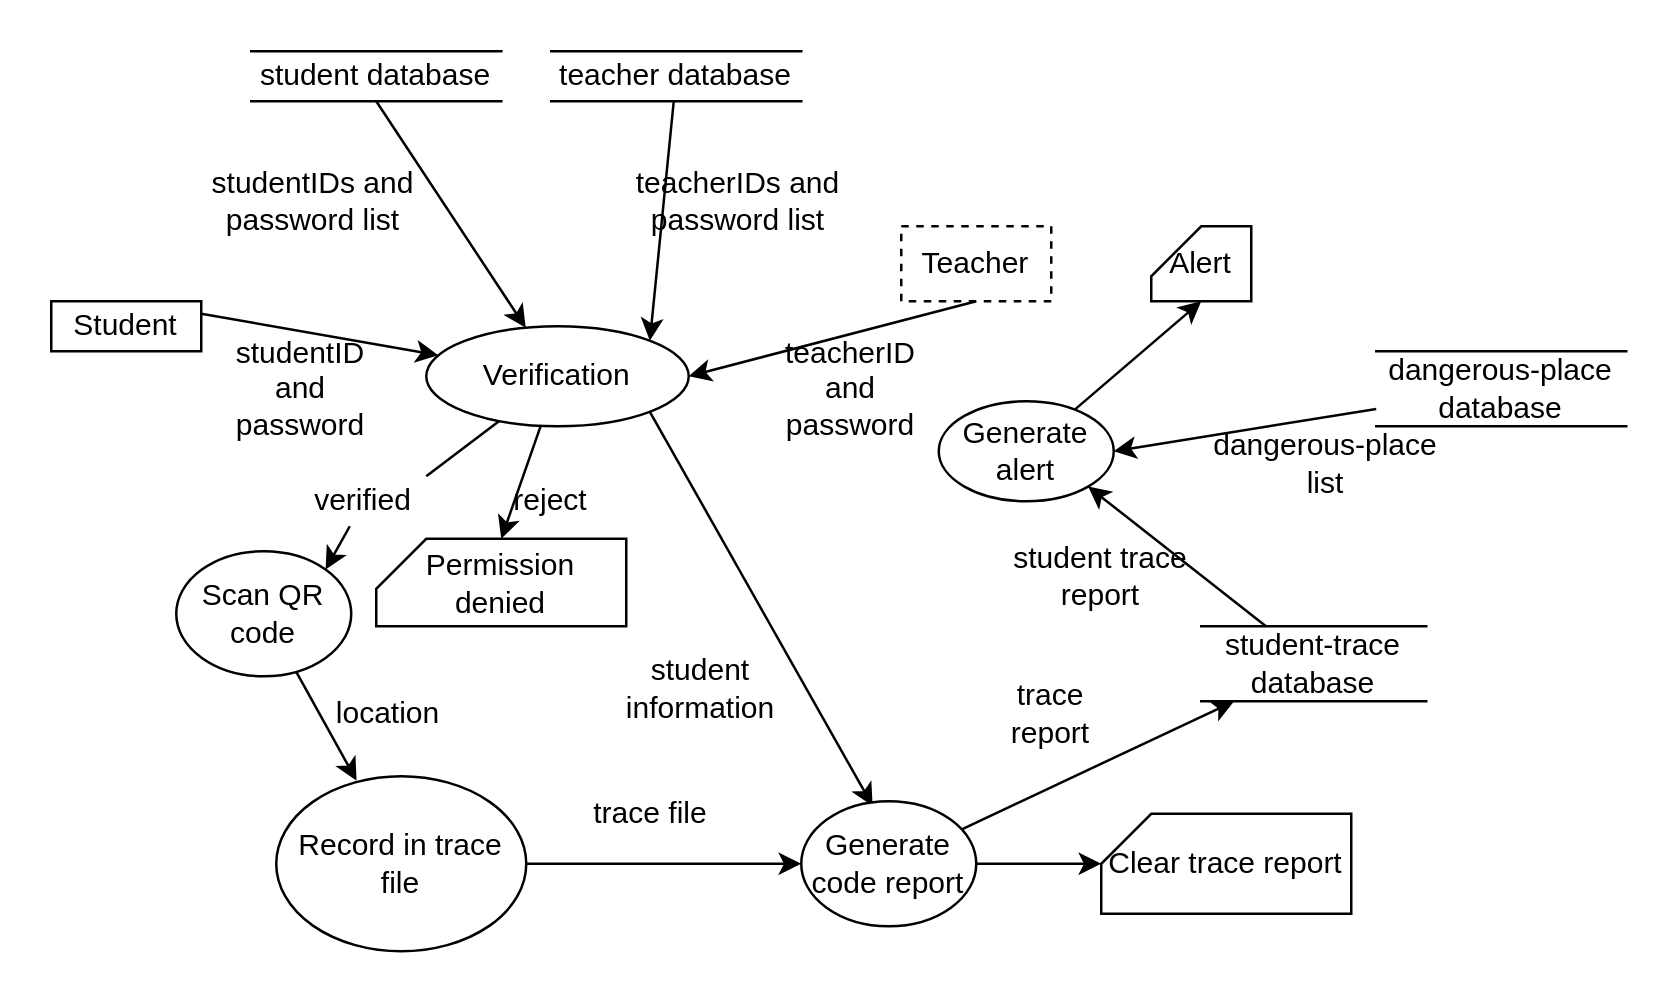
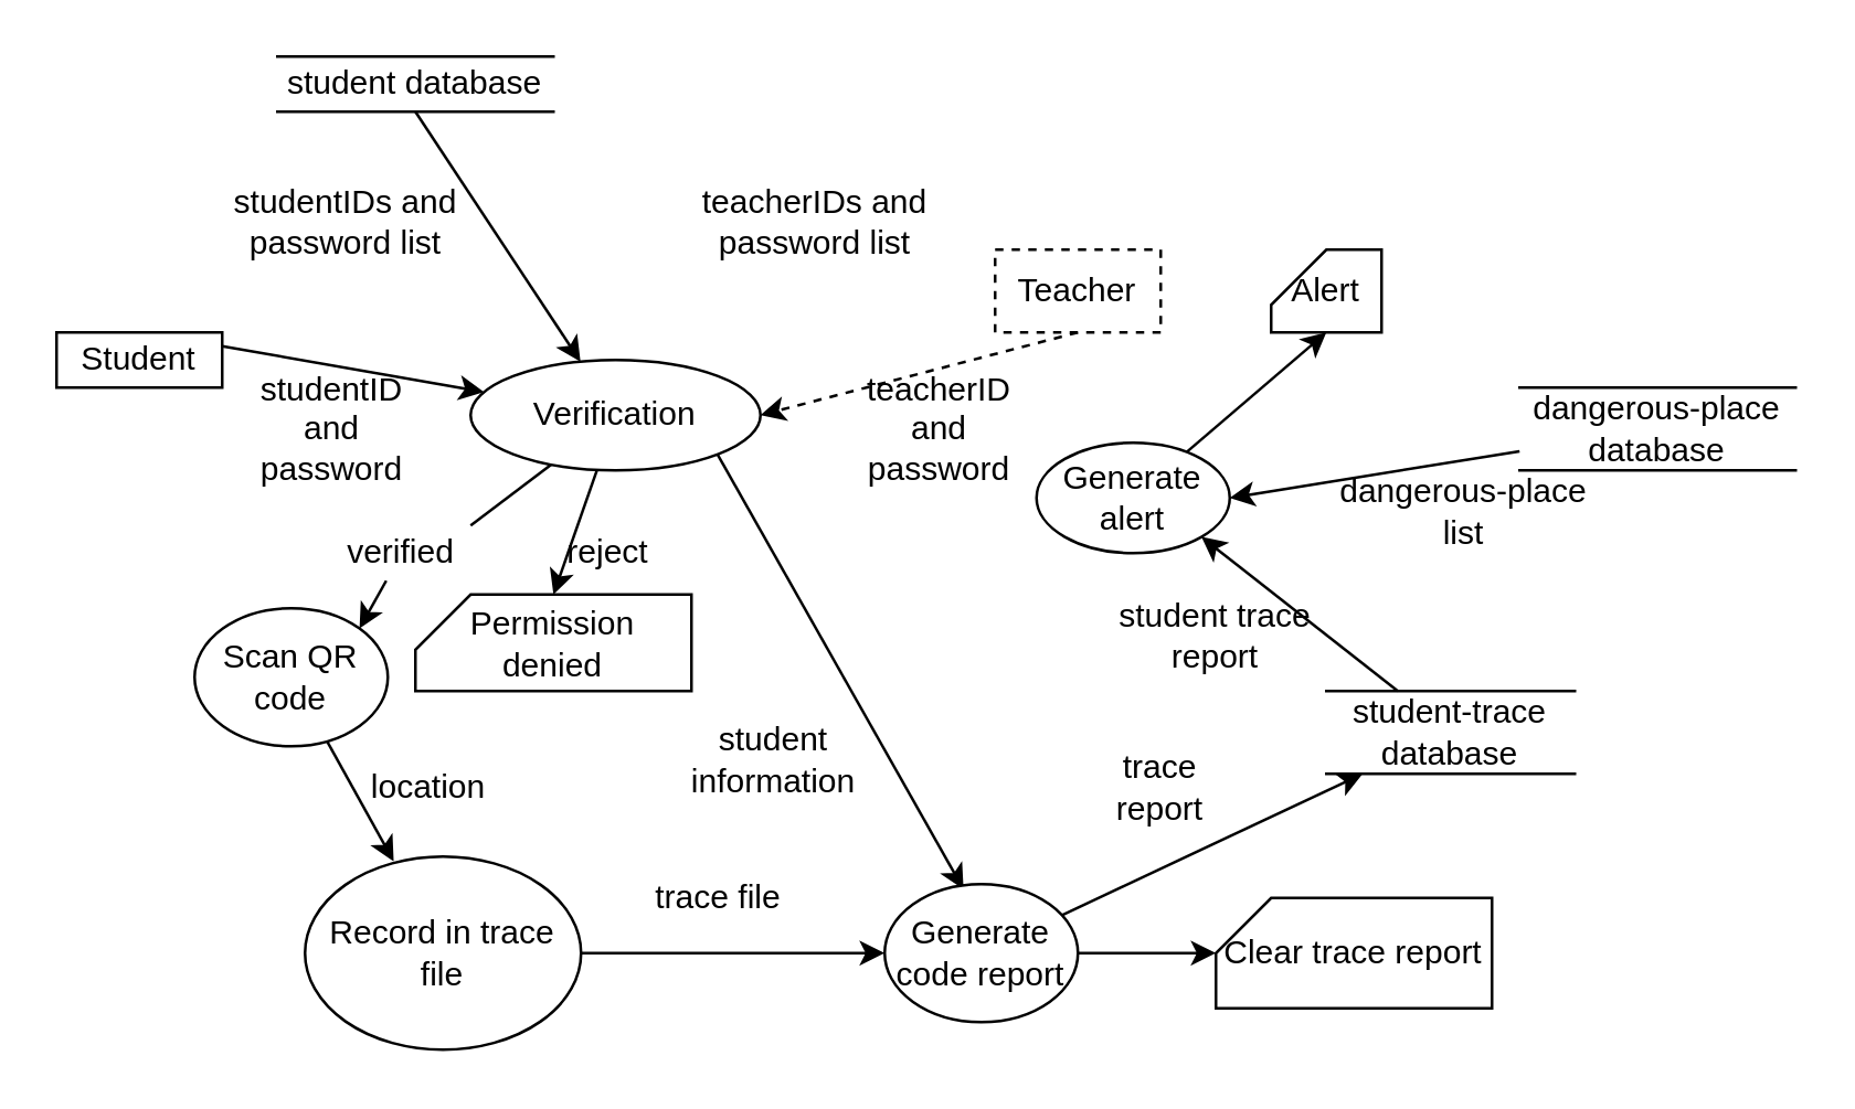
  <mxCell id="0" />
  <mxCell id="1" parent="0" />
  <mxCell id="2" style="rounded=0;orthogonalLoop=1;jettySize=auto;html=1;exitX=1;exitY=0.25;exitDx=0;exitDy=0;" parent="1" source="3" target="9" edge="1"><mxGeometry relative="1" as="geometry" /></mxCell>
  <mxCell id="3" value="Student" style="rounded=0;whiteSpace=wrap;html=1;" parent="1" vertex="1"><mxGeometry x="20" y="120" width="60" height="20" as="geometry" /></mxCell>
- <mxCell id="4" style="edgeStyle=none;rounded=0;orthogonalLoop=1;jettySize=auto;html=1;exitX=0.5;exitY=1;exitDx=0;exitDy=0;entryX=1;entryY=0.5;entryDx=0;entryDy=0;" parent="1" source="5" target="9" edge="1"><mxGeometry relative="1" as="geometry" /></mxCell>
+ <mxCell id="4" style="edgeStyle=none;rounded=0;orthogonalLoop=1;jettySize=auto;html=1;exitX=0.5;exitY=1;exitDx=0;exitDy=0;entryX=1;entryY=0.5;entryDx=0;entryDy=0;dashed=1;" parent="1" source="5" target="9" edge="1"><mxGeometry relative="1" as="geometry" /></mxCell>
  <mxCell id="5" value="Teacher" style="rounded=0;whiteSpace=wrap;html=1;dashed=1;" parent="1" vertex="1"><mxGeometry x="360" y="90" width="60" height="30" as="geometry" /></mxCell>
  <mxCell id="6" style="edgeStyle=none;rounded=0;orthogonalLoop=1;jettySize=auto;html=1;entryX=0.5;entryY=0;entryDx=0;entryDy=0;entryPerimeter=0;" parent="1" source="9" target="18" edge="1"><mxGeometry relative="1" as="geometry" /></mxCell>
  <mxCell id="7" style="edgeStyle=none;rounded=0;orthogonalLoop=1;jettySize=auto;html=1;entryX=1;entryY=0;entryDx=0;entryDy=0;startArrow=none;" parent="1" source="41" target="21" edge="1"><mxGeometry relative="1" as="geometry" /></mxCell>
  <mxCell id="8" style="edgeStyle=none;rounded=0;orthogonalLoop=1;jettySize=auto;html=1;exitX=1;exitY=1;exitDx=0;exitDy=0;entryX=0.408;entryY=0.038;entryDx=0;entryDy=0;entryPerimeter=0;" parent="1" source="9" target="30" edge="1"><mxGeometry relative="1" as="geometry"><mxPoint x="311.888" y="306.923" as="targetPoint" /></mxGeometry></mxCell>
  <mxCell id="9" value="Verification" style="ellipse;whiteSpace=wrap;html=1;" parent="1" vertex="1"><mxGeometry x="170" y="130" width="105" height="40" as="geometry" /></mxCell>
  <mxCell id="10" style="edgeStyle=none;rounded=0;orthogonalLoop=1;jettySize=auto;html=1;exitX=0.5;exitY=1;exitDx=0;exitDy=0;" parent="1" source="11" target="9" edge="1"><mxGeometry relative="1" as="geometry" /></mxCell>
  <mxCell id="11" value="student database" style="shape=partialRectangle;whiteSpace=wrap;html=1;left=0;right=0;fillColor=none;" parent="1" vertex="1"><mxGeometry x="100" y="20" width="100" height="20" as="geometry" /></mxCell>
- <mxCell id="12" style="edgeStyle=none;rounded=0;orthogonalLoop=1;jettySize=auto;html=1;entryX=1;entryY=0;entryDx=0;entryDy=0;" parent="1" source="13" target="9" edge="1"><mxGeometry relative="1" as="geometry" /></mxCell>
- <mxCell id="13" value="teacher database" style="shape=partialRectangle;whiteSpace=wrap;html=1;left=0;right=0;fillColor=none;" parent="1" vertex="1"><mxGeometry x="220" y="20" width="100" height="20" as="geometry" /></mxCell>
  <mxCell id="14" value="studentID and password" style="text;html=1;strokeColor=none;fillColor=none;align=center;verticalAlign=middle;whiteSpace=wrap;rounded=0;" parent="1" vertex="1"><mxGeometry x="90" y="140" width="60" height="30" as="geometry" /></mxCell>
  <mxCell id="15" value="teacherID and password" style="text;html=1;strokeColor=none;fillColor=none;align=center;verticalAlign=middle;whiteSpace=wrap;rounded=0;" parent="1" vertex="1"><mxGeometry x="310" y="140" width="60" height="30" as="geometry" /></mxCell>
  <mxCell id="16" value="teacherIDs and password list" style="text;html=1;strokeColor=none;fillColor=none;align=center;verticalAlign=middle;whiteSpace=wrap;rounded=0;" parent="1" vertex="1"><mxGeometry x="250" y="60" width="90" height="40" as="geometry" /></mxCell>
  <mxCell id="17" value="studentIDs and password list" style="text;html=1;strokeColor=none;fillColor=none;align=center;verticalAlign=middle;whiteSpace=wrap;rounded=0;" parent="1" vertex="1"><mxGeometry x="80" y="60" width="90" height="40" as="geometry" /></mxCell>
  <mxCell id="18" value="Permission denied" style="shape=card;whiteSpace=wrap;html=1;size=20;" parent="1" vertex="1"><mxGeometry x="150" y="215" width="100" height="35" as="geometry" /></mxCell>
  <mxCell id="19" value="reject" style="text;html=1;strokeColor=none;fillColor=none;align=center;verticalAlign=middle;whiteSpace=wrap;rounded=0;" parent="1" vertex="1"><mxGeometry x="200" y="190" width="40" height="20" as="geometry" /></mxCell>
  <mxCell id="20" style="edgeStyle=none;rounded=0;orthogonalLoop=1;jettySize=auto;html=1;" parent="1" source="21" edge="1"><mxGeometry relative="1" as="geometry"><mxPoint x="142.125" y="311.753" as="targetPoint" /></mxGeometry></mxCell>
  <mxCell id="21" value="Scan QR code" style="ellipse;whiteSpace=wrap;html=1;" parent="1" vertex="1"><mxGeometry x="70" y="220" width="70" height="50" as="geometry" /></mxCell>
  <mxCell id="22" value="location" style="text;html=1;strokeColor=none;fillColor=none;align=center;verticalAlign=middle;whiteSpace=wrap;rounded=0;" parent="1" vertex="1"><mxGeometry x="125" y="270" width="60" height="30" as="geometry" /></mxCell>
  <mxCell id="23" style="edgeStyle=none;rounded=0;orthogonalLoop=1;jettySize=auto;html=1;entryX=1;entryY=1;entryDx=0;entryDy=0;" parent="1" source="24" target="35" edge="1"><mxGeometry relative="1" as="geometry" /></mxCell>
  <mxCell id="24" value="student-trace database" style="shape=partialRectangle;whiteSpace=wrap;html=1;left=0;right=0;fillColor=none;" parent="1" vertex="1"><mxGeometry x="480" y="250" width="90" height="30" as="geometry" /></mxCell>
  <mxCell id="25" value="student information" style="text;html=1;strokeColor=none;fillColor=none;align=center;verticalAlign=middle;whiteSpace=wrap;rounded=0;" parent="1" vertex="1"><mxGeometry x="250" y="260" width="60" height="30" as="geometry" /></mxCell>
  <mxCell id="26" style="edgeStyle=none;rounded=0;orthogonalLoop=1;jettySize=auto;html=1;" parent="1" source="27" target="30" edge="1"><mxGeometry relative="1" as="geometry" /></mxCell>
  <mxCell id="27" value="Record in trace file" style="ellipse;whiteSpace=wrap;html=1;" parent="1" vertex="1"><mxGeometry x="110" y="310" width="100" height="70" as="geometry" /></mxCell>
  <mxCell id="28" style="edgeStyle=none;rounded=0;orthogonalLoop=1;jettySize=auto;html=1;" parent="1" source="30" target="24" edge="1"><mxGeometry relative="1" as="geometry" /></mxCell>
  <mxCell id="29" style="edgeStyle=none;rounded=0;orthogonalLoop=1;jettySize=auto;html=1;" parent="1" source="30" edge="1"><mxGeometry relative="1" as="geometry"><mxPoint x="440" y="345" as="targetPoint" /></mxGeometry></mxCell>
  <mxCell id="30" value="Generate code report" style="ellipse;whiteSpace=wrap;html=1;" parent="1" vertex="1"><mxGeometry x="320" y="320" width="70" height="50" as="geometry" /></mxCell>
  <mxCell id="31" value="trace file" style="text;html=1;strokeColor=none;fillColor=none;align=center;verticalAlign=middle;whiteSpace=wrap;rounded=0;" parent="1" vertex="1"><mxGeometry x="230" y="310" width="60" height="30" as="geometry" /></mxCell>
  <mxCell id="32" value="trace report" style="text;html=1;strokeColor=none;fillColor=none;align=center;verticalAlign=middle;whiteSpace=wrap;rounded=0;" parent="1" vertex="1"><mxGeometry x="390" y="270" width="60" height="30" as="geometry" /></mxCell>
  <mxCell id="33" value="Clear trace report" style="shape=card;whiteSpace=wrap;html=1;size=20;" parent="1" vertex="1"><mxGeometry x="440" y="325" width="100" height="40" as="geometry" /></mxCell>
  <mxCell id="34" style="edgeStyle=none;rounded=0;orthogonalLoop=1;jettySize=auto;html=1;entryX=0.5;entryY=1;entryDx=0;entryDy=0;entryPerimeter=0;" parent="1" source="35" target="40" edge="1"><mxGeometry relative="1" as="geometry" /></mxCell>
  <mxCell id="35" value="Generate alert" style="ellipse;whiteSpace=wrap;html=1;" parent="1" vertex="1"><mxGeometry x="375" y="160" width="70" height="40" as="geometry" /></mxCell>
  <mxCell id="36" style="edgeStyle=none;rounded=0;orthogonalLoop=1;jettySize=auto;html=1;entryX=1;entryY=0.5;entryDx=0;entryDy=0;" parent="1" source="37" target="35" edge="1"><mxGeometry relative="1" as="geometry" /></mxCell>
  <mxCell id="37" value="dangerous-place database" style="shape=partialRectangle;whiteSpace=wrap;html=1;left=0;right=0;fillColor=none;" parent="1" vertex="1"><mxGeometry x="550" y="140" width="100" height="30" as="geometry" /></mxCell>
  <mxCell id="38" value="dangerous-place list" style="text;html=1;strokeColor=none;fillColor=none;align=center;verticalAlign=middle;whiteSpace=wrap;rounded=0;" parent="1" vertex="1"><mxGeometry x="480" y="170" width="100" height="30" as="geometry" /></mxCell>
  <mxCell id="39" value="student trace report" style="text;html=1;strokeColor=none;fillColor=none;align=center;verticalAlign=middle;whiteSpace=wrap;rounded=0;" parent="1" vertex="1"><mxGeometry x="390" y="215" width="100" height="30" as="geometry" /></mxCell>
  <mxCell id="40" value="Alert" style="shape=card;whiteSpace=wrap;html=1;size=20;" parent="1" vertex="1"><mxGeometry x="460" y="90" width="40" height="30" as="geometry" /></mxCell>
  <mxCell id="41" value="verified" style="text;html=1;strokeColor=none;fillColor=none;align=center;verticalAlign=middle;whiteSpace=wrap;rounded=0;" vertex="1" parent="1"><mxGeometry x="120" y="190" width="50" height="20" as="geometry" /></mxCell>
  <mxCell id="42" value="" style="edgeStyle=none;rounded=0;orthogonalLoop=1;jettySize=auto;html=1;entryX=1;entryY=0;entryDx=0;entryDy=0;endArrow=none;" edge="1" parent="1" source="9" target="41"><mxGeometry relative="1" as="geometry"><mxPoint x="184.107" y="175.057" as="sourcePoint" /><mxPoint x="129.749" y="227.322" as="targetPoint" /></mxGeometry></mxCell>
